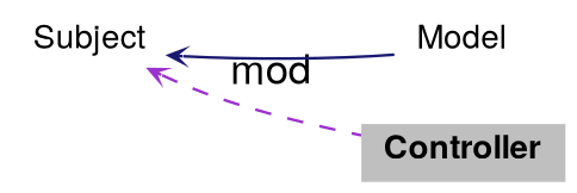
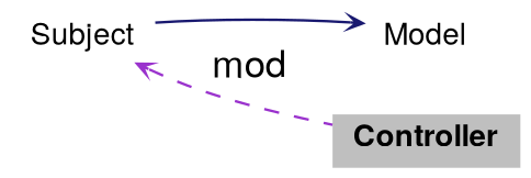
  digraph {
    rankdir=LR
    node [color=black fontname="Helvetica,Arial,sans-serif" fontsize=12 shape=plaintext]
    edge [arrowhead=open arrowsize=0.5 arrowtail=open dir=back fontname="Helvetica,Arial,sans-serif" fontsize=15 labelfontsize=15]
    n1 [fillcolor=grey75 fontcolor=black height=0.2 label=<<b>Controller</b>> style=filled width=0.4]
    n2 [height=0.2 label=Model width=0.4]
    n3 [height=0.2 label=Subject width=0.4]
    n3 -> n1 [color=darkorchid3 label=" mod" style=dashed]
-   n3 -> n2 [color=midnightblue style=solid]
+   n2 -> n3 [color=midnightblue style=solid]
  }
